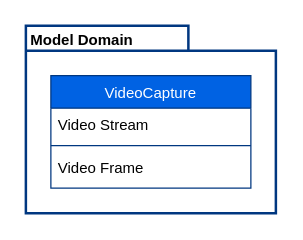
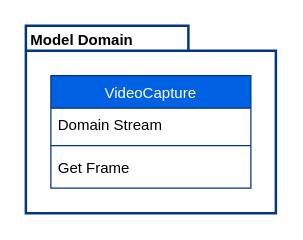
  <mxCell id="0" />
  <mxCell id="1" parent="0" />
  <mxCell id="2" value="&lt;span style=&quot;text-align: center&quot;&gt;Model Domain&lt;/span&gt;" style="shape=folder;fontStyle=1;spacingTop=0;tabWidth=130;tabHeight=20;tabPosition=left;html=1;verticalAlign=top;spacing=0;align=left;spacingLeft=4;strokeColor=#003780;strokeWidth=2;" vertex="1" parent="1"><mxGeometry x="20" y="20" width="200" height="150" as="geometry" /></mxCell>
  <mxCell id="3" value="VideoCapture" style="swimlane;fontStyle=0;align=center;verticalAlign=top;childLayout=stackLayout;horizontal=1;startSize=26;horizontalStack=0;resizeParent=1;resizeLast=0;collapsible=1;marginBottom=0;rounded=0;shadow=0;strokeWidth=1;strokeColor=#003780;fillColor=#0062E3;fontColor=#FFFFFF;" parent="1" vertex="1"><mxGeometry x="40" y="60" width="160" height="90" as="geometry"><mxRectangle x="254" y="150" width="160" height="26" as="alternateBounds" /></mxGeometry></mxCell>
- <mxCell id="4" value="Video Stream" style="text;align=left;verticalAlign=top;spacingLeft=4;spacingRight=4;overflow=hidden;rotatable=0;points=[[0,0.5],[1,0.5]];portConstraint=eastwest;" parent="3" vertex="1"><mxGeometry y="26" width="160" height="26" as="geometry" /></mxCell>
+ <mxCell id="4" value="Domain Stream" style="text;align=left;verticalAlign=top;spacingLeft=4;spacingRight=4;overflow=hidden;rotatable=0;points=[[0,0.5],[1,0.5]];portConstraint=eastwest;" parent="3" vertex="1"><mxGeometry y="26" width="160" height="26" as="geometry" /></mxCell>
  <mxCell id="5" value="" style="line;html=1;strokeWidth=1;align=left;verticalAlign=middle;spacingTop=-1;spacingLeft=3;spacingRight=3;rotatable=0;labelPosition=right;points=[];portConstraint=eastwest;strokeColor=#003780;" parent="3" vertex="1"><mxGeometry y="52" width="160" height="8" as="geometry" /></mxCell>
- <mxCell id="6" value="Video Frame" style="text;align=left;verticalAlign=top;spacingLeft=4;spacingRight=4;overflow=hidden;rotatable=0;points=[[0,0.5],[1,0.5]];portConstraint=eastwest;" parent="3" vertex="1"><mxGeometry y="60" width="160" height="26" as="geometry" /></mxCell>
+ <mxCell id="6" value="Get Frame" style="text;align=left;verticalAlign=top;spacingLeft=4;spacingRight=4;overflow=hidden;rotatable=0;points=[[0,0.5],[1,0.5]];portConstraint=eastwest;" parent="3" vertex="1"><mxGeometry y="60" width="160" height="26" as="geometry" /></mxCell>
